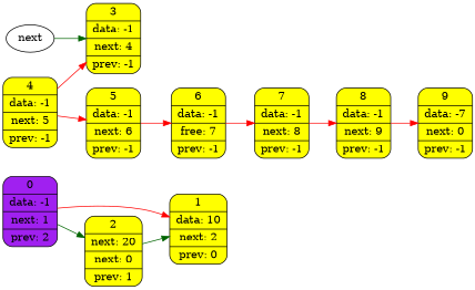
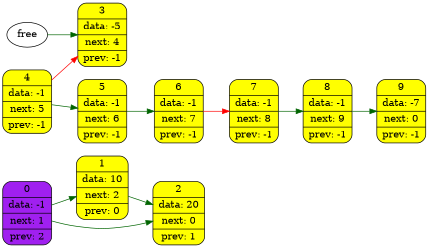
  digraph {
    rankdir=LR
    node [fillcolor=yellow shape=Mrecord style=filled]
    edge [color=red]
    n1 [fillcolor=purple label="0 | data: -1 | next: 1 | prev: 2"]
    n2 [label="1 | data: 10 | next: 2 | prev: 0"]
-   n3 [label="2 | next: 20 | next: 0 | prev: 1"]
-   n4 [label="3 | data: -1 | next: 4 | prev: -1"]
+   n3 [label="2 | data: 20 | next: 0 | prev: 1"]
+   n4 [label="3 | data: -5 | next: 4 | prev: -1"]
    n5 [label="4 | data: -1 | next: 5 | prev: -1"]
    n6 [label="5 | data: -1 | next: 6 | prev: -1"]
-   n7 [label="6 | data: -1 | free: 7 | prev: -1"]
+   n7 [label="6 | data: -1 | next: 7 | prev: -1"]
    n8 [label="7 | data: -1 | next: 8 | prev: -1"]
    n9 [label="8 | data: -1 | next: 9 | prev: -1"]
    n10 [label="9 | data: -7 | next: 0 | prev: -1"]
-   free [color=black fillcolor=blue label=next shape="" style=""]
-   n1 -> n2
+   free [color=black fillcolor=blue shape="" style=""]
+   n1 -> n2 [color=darkgreen]
    n1 -> n3 [color=darkgreen]
-   n3 -> n2 [color=darkgreen]
+   n2 -> n3 [color=darkgreen]
    n5 -> n4
-   n5 -> n6
-   n6 -> n7
+   n5 -> n6 [color=darkgreen]
+   n6 -> n7 [color=darkgreen]
    n7 -> n8
-   n8 -> n9
-   n9 -> n10
+   n8 -> n9 [color=darkgreen]
+   n9 -> n10 [color=darkgreen]
    free -> n4 [color=darkgreen]
  }
